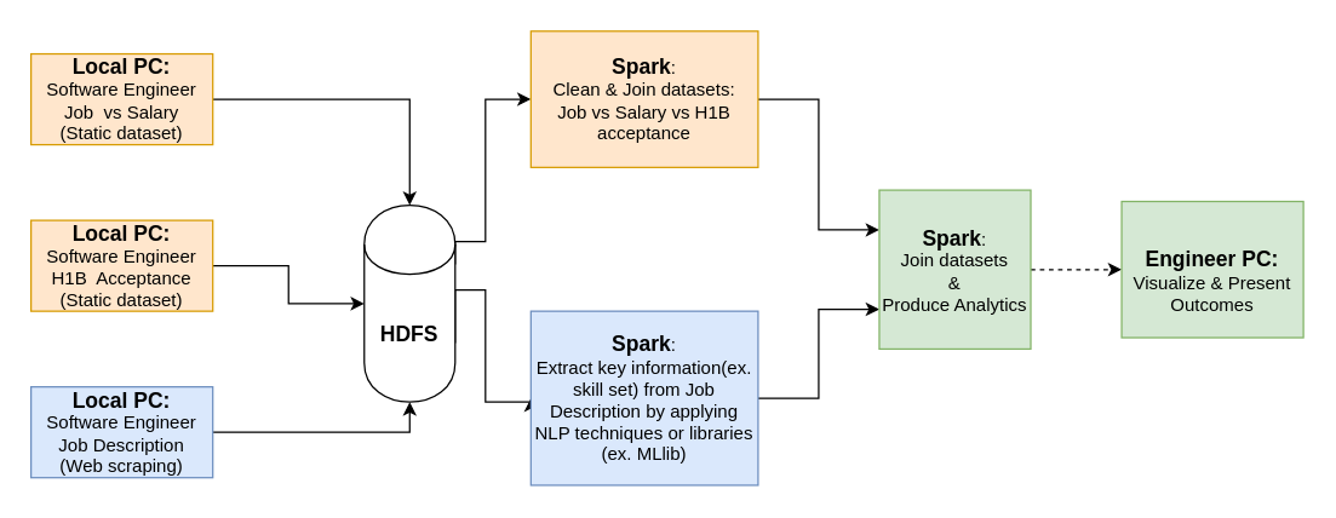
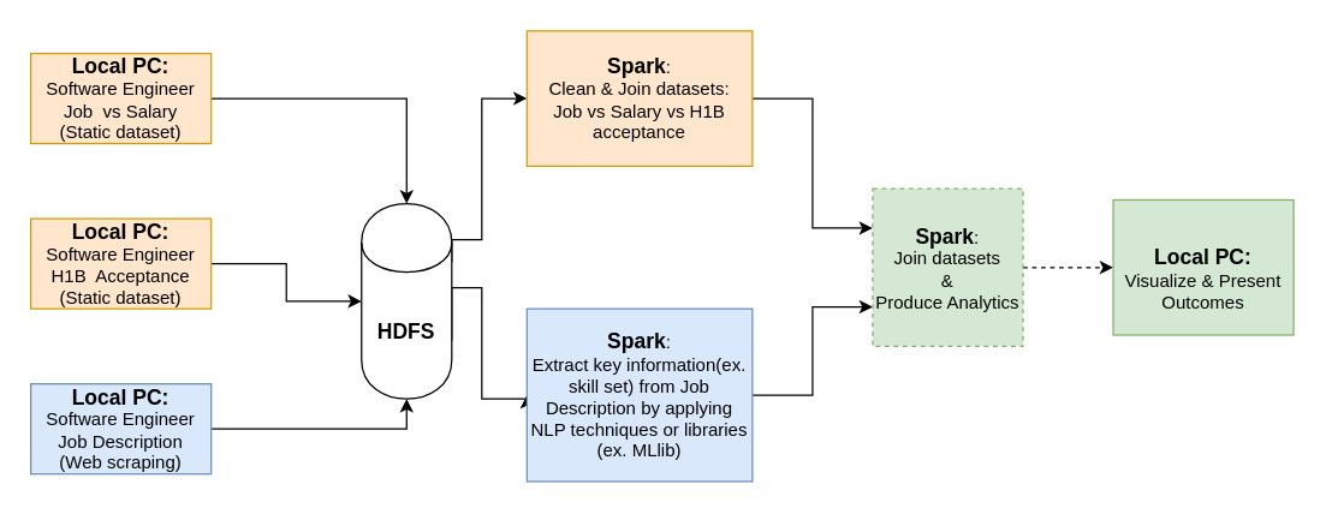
  <mxCell id="0" />
  <mxCell id="1" parent="0" />
  <mxCell id="2" style="edgeStyle=orthogonalEdgeStyle;rounded=0;orthogonalLoop=1;jettySize=auto;html=1;exitX=1;exitY=0.5;exitDx=0;exitDy=0;" edge="1" parent="1" source="3" target="10"><mxGeometry relative="1" as="geometry" /></mxCell>
  <mxCell id="3" value="&lt;b&gt;&lt;font style=&quot;font-size: 14px&quot;&gt;Local PC:&lt;/font&gt;&lt;/b&gt;&lt;br&gt;Software Engineer Job&amp;nbsp; vs Salary&lt;br&gt;(Static dataset)" style="rounded=0;whiteSpace=wrap;html=1;fillColor=#ffe6cc;strokeColor=#d79b00;" vertex="1" parent="1"><mxGeometry x="20" y="35" width="120" height="60" as="geometry" /></mxCell>
  <mxCell id="4" style="edgeStyle=orthogonalEdgeStyle;rounded=0;orthogonalLoop=1;jettySize=auto;html=1;exitX=1;exitY=0.5;exitDx=0;exitDy=0;entryX=0;entryY=0.5;entryDx=0;entryDy=0;" edge="1" parent="1" source="5" target="10"><mxGeometry relative="1" as="geometry" /></mxCell>
  <mxCell id="5" value="&lt;b&gt;&lt;font style=&quot;font-size: 14px&quot;&gt;Local PC:&lt;/font&gt;&lt;/b&gt;&lt;br&gt;Software Engineer H1B&amp;nbsp; Acceptance&lt;br&gt;(Static dataset)" style="rounded=0;whiteSpace=wrap;html=1;fillColor=#ffe6cc;strokeColor=#d79b00;" vertex="1" parent="1"><mxGeometry x="20" y="145" width="120" height="60" as="geometry" /></mxCell>
  <mxCell id="6" style="edgeStyle=orthogonalEdgeStyle;rounded=0;orthogonalLoop=1;jettySize=auto;html=1;exitX=1;exitY=0.5;exitDx=0;exitDy=0;entryX=0.5;entryY=1;entryDx=0;entryDy=0;" edge="1" parent="1" source="7" target="10"><mxGeometry relative="1" as="geometry" /></mxCell>
  <mxCell id="7" value="&lt;b&gt;&lt;font style=&quot;font-size: 14px&quot;&gt;Local PC:&lt;/font&gt;&lt;/b&gt;&lt;br&gt;Software Engineer Job Description&lt;br&gt;(Web scraping)" style="rounded=0;whiteSpace=wrap;html=1;fillColor=#dae8fc;strokeColor=#6c8ebf;" vertex="1" parent="1"><mxGeometry x="20" y="255" width="120" height="60" as="geometry" /></mxCell>
  <mxCell id="8" style="rounded=0;orthogonalLoop=1;jettySize=auto;html=1;exitX=1;exitY=0.3;exitDx=0;exitDy=0;entryX=0;entryY=0.5;entryDx=0;entryDy=0;edgeStyle=orthogonalEdgeStyle;" edge="1" parent="1" source="10" target="12"><mxGeometry relative="1" as="geometry"><Array as="points"><mxPoint x="320" y="159" /><mxPoint x="320" y="65" /></Array></mxGeometry></mxCell>
  <mxCell id="9" style="edgeStyle=orthogonalEdgeStyle;rounded=0;orthogonalLoop=1;jettySize=auto;html=1;exitX=1;exitY=0.7;exitDx=0;exitDy=0;entryX=0;entryY=0.5;entryDx=0;entryDy=0;" edge="1" parent="1" source="10" target="14"><mxGeometry relative="1" as="geometry"><Array as="points"><mxPoint x="320" y="191" /><mxPoint x="320" y="265" /></Array></mxGeometry></mxCell>
  <mxCell id="10" value="&lt;font style=&quot;font-size: 14px&quot;&gt;&lt;b&gt;HDFS&lt;/b&gt;&lt;/font&gt;" style="shape=cylinder;whiteSpace=wrap;html=1;boundedLbl=1;backgroundOutline=1;" vertex="1" parent="1"><mxGeometry x="240" y="135" width="60" height="130" as="geometry" /></mxCell>
  <mxCell id="11" style="edgeStyle=orthogonalEdgeStyle;rounded=0;orthogonalLoop=1;jettySize=auto;html=1;exitX=1;exitY=0.5;exitDx=0;exitDy=0;entryX=0;entryY=0.25;entryDx=0;entryDy=0;" edge="1" parent="1" source="12" target="16"><mxGeometry relative="1" as="geometry" /></mxCell>
  <mxCell id="12" value="&lt;b&gt;&lt;font style=&quot;font-size: 14px&quot;&gt;Spark&lt;/font&gt;&lt;/b&gt;: &lt;br&gt;Clean &amp;amp; Join datasets: &lt;br&gt;Job vs Salary vs H1B acceptance" style="rounded=0;whiteSpace=wrap;html=1;fillColor=#ffe6cc;strokeColor=#d79b00;" vertex="1" parent="1"><mxGeometry x="350" y="20" width="150" height="90" as="geometry" /></mxCell>
  <mxCell id="13" style="edgeStyle=orthogonalEdgeStyle;rounded=0;orthogonalLoop=1;jettySize=auto;html=1;exitX=1;exitY=0.5;exitDx=0;exitDy=0;entryX=0;entryY=0.75;entryDx=0;entryDy=0;" edge="1" parent="1" source="14" target="16"><mxGeometry relative="1" as="geometry" /></mxCell>
  <mxCell id="14" value="&lt;b&gt;&lt;font style=&quot;font-size: 14px&quot;&gt;Spark&lt;/font&gt;&lt;/b&gt;: &lt;br&gt;Extract key information(ex. skill set) from Job Description by applying NLP techniques or libraries (ex. MLlib)" style="rounded=0;whiteSpace=wrap;html=1;fillColor=#dae8fc;strokeColor=#6c8ebf;" vertex="1" parent="1"><mxGeometry x="350" y="205" width="150" height="115" as="geometry" /></mxCell>
  <mxCell id="15" style="edgeStyle=orthogonalEdgeStyle;rounded=0;orthogonalLoop=1;jettySize=auto;html=1;exitX=1;exitY=0.5;exitDx=0;exitDy=0;entryX=0;entryY=0.5;entryDx=0;entryDy=0;dashed=1;" edge="1" parent="1" source="16" target="17"><mxGeometry relative="1" as="geometry" /></mxCell>
- <mxCell id="16" value="&lt;b&gt;&lt;font style=&quot;font-size: 14px&quot;&gt;Spark&lt;/font&gt;&lt;/b&gt;: &lt;br&gt;Join datasets &lt;br&gt;&amp;amp;&lt;br&gt;Produce Analytics" style="rounded=0;whiteSpace=wrap;html=1;fillColor=#d5e8d4;strokeColor=#82b366;" vertex="1" parent="1"><mxGeometry x="580" y="125" width="100" height="105" as="geometry" /></mxCell>
- <mxCell id="17" value="&lt;br&gt;&lt;b&gt;&lt;font style=&quot;font-size: 14px&quot;&gt;Engineer PC:&lt;/font&gt;&lt;/b&gt;&lt;br&gt;Visualize &amp;amp; Present Outcomes" style="rounded=0;whiteSpace=wrap;html=1;fillColor=#d5e8d4;strokeColor=#82b366;" vertex="1" parent="1"><mxGeometry x="740" y="132.5" width="120" height="90" as="geometry" /></mxCell>
+ <mxCell id="16" value="&lt;b&gt;&lt;font style=&quot;font-size: 14px&quot;&gt;Spark&lt;/font&gt;&lt;/b&gt;: &lt;br&gt;Join datasets &lt;br&gt;&amp;amp;&lt;br&gt;Produce Analytics" style="rounded=0;whiteSpace=wrap;html=1;fillColor=#d5e8d4;strokeColor=#82b366;dashed=1;" vertex="1" parent="1"><mxGeometry x="580" y="125" width="100" height="105" as="geometry" /></mxCell>
+ <mxCell id="17" value="&lt;br&gt;&lt;b&gt;&lt;font style=&quot;font-size: 14px&quot;&gt;Local PC:&lt;/font&gt;&lt;/b&gt;&lt;br&gt;Visualize &amp;amp; Present Outcomes" style="rounded=0;whiteSpace=wrap;html=1;fillColor=#d5e8d4;strokeColor=#82b366;" vertex="1" parent="1"><mxGeometry x="740" y="132.5" width="120" height="90" as="geometry" /></mxCell>
